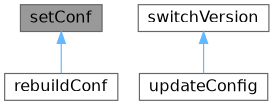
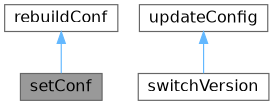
  digraph {
    rankdir=TB
    node [color=grey40 fillcolor=white fontname=Helvetica fontsize=14 shape=box style=filled]
    edge [color=steelblue1 dir=back fontname=Helvetica fontsize=14 labelfontname=Helvetica labelfontsize=14 style=solid]
    n1 [color=gray40 fillcolor=grey60 fontcolor=black height=0.2 label=setConf width=0.4]
    n2 [height=0.2 label=rebuildConf width=0.4]
    n3 [height=0.2 label=updateConfig width=0.4]
    n4 [height=0.2 label=switchVersion width=0.4]
-   n1 -> n2
-   n4 -> n3
+   n2 -> n1
+   n3 -> n4
  }
